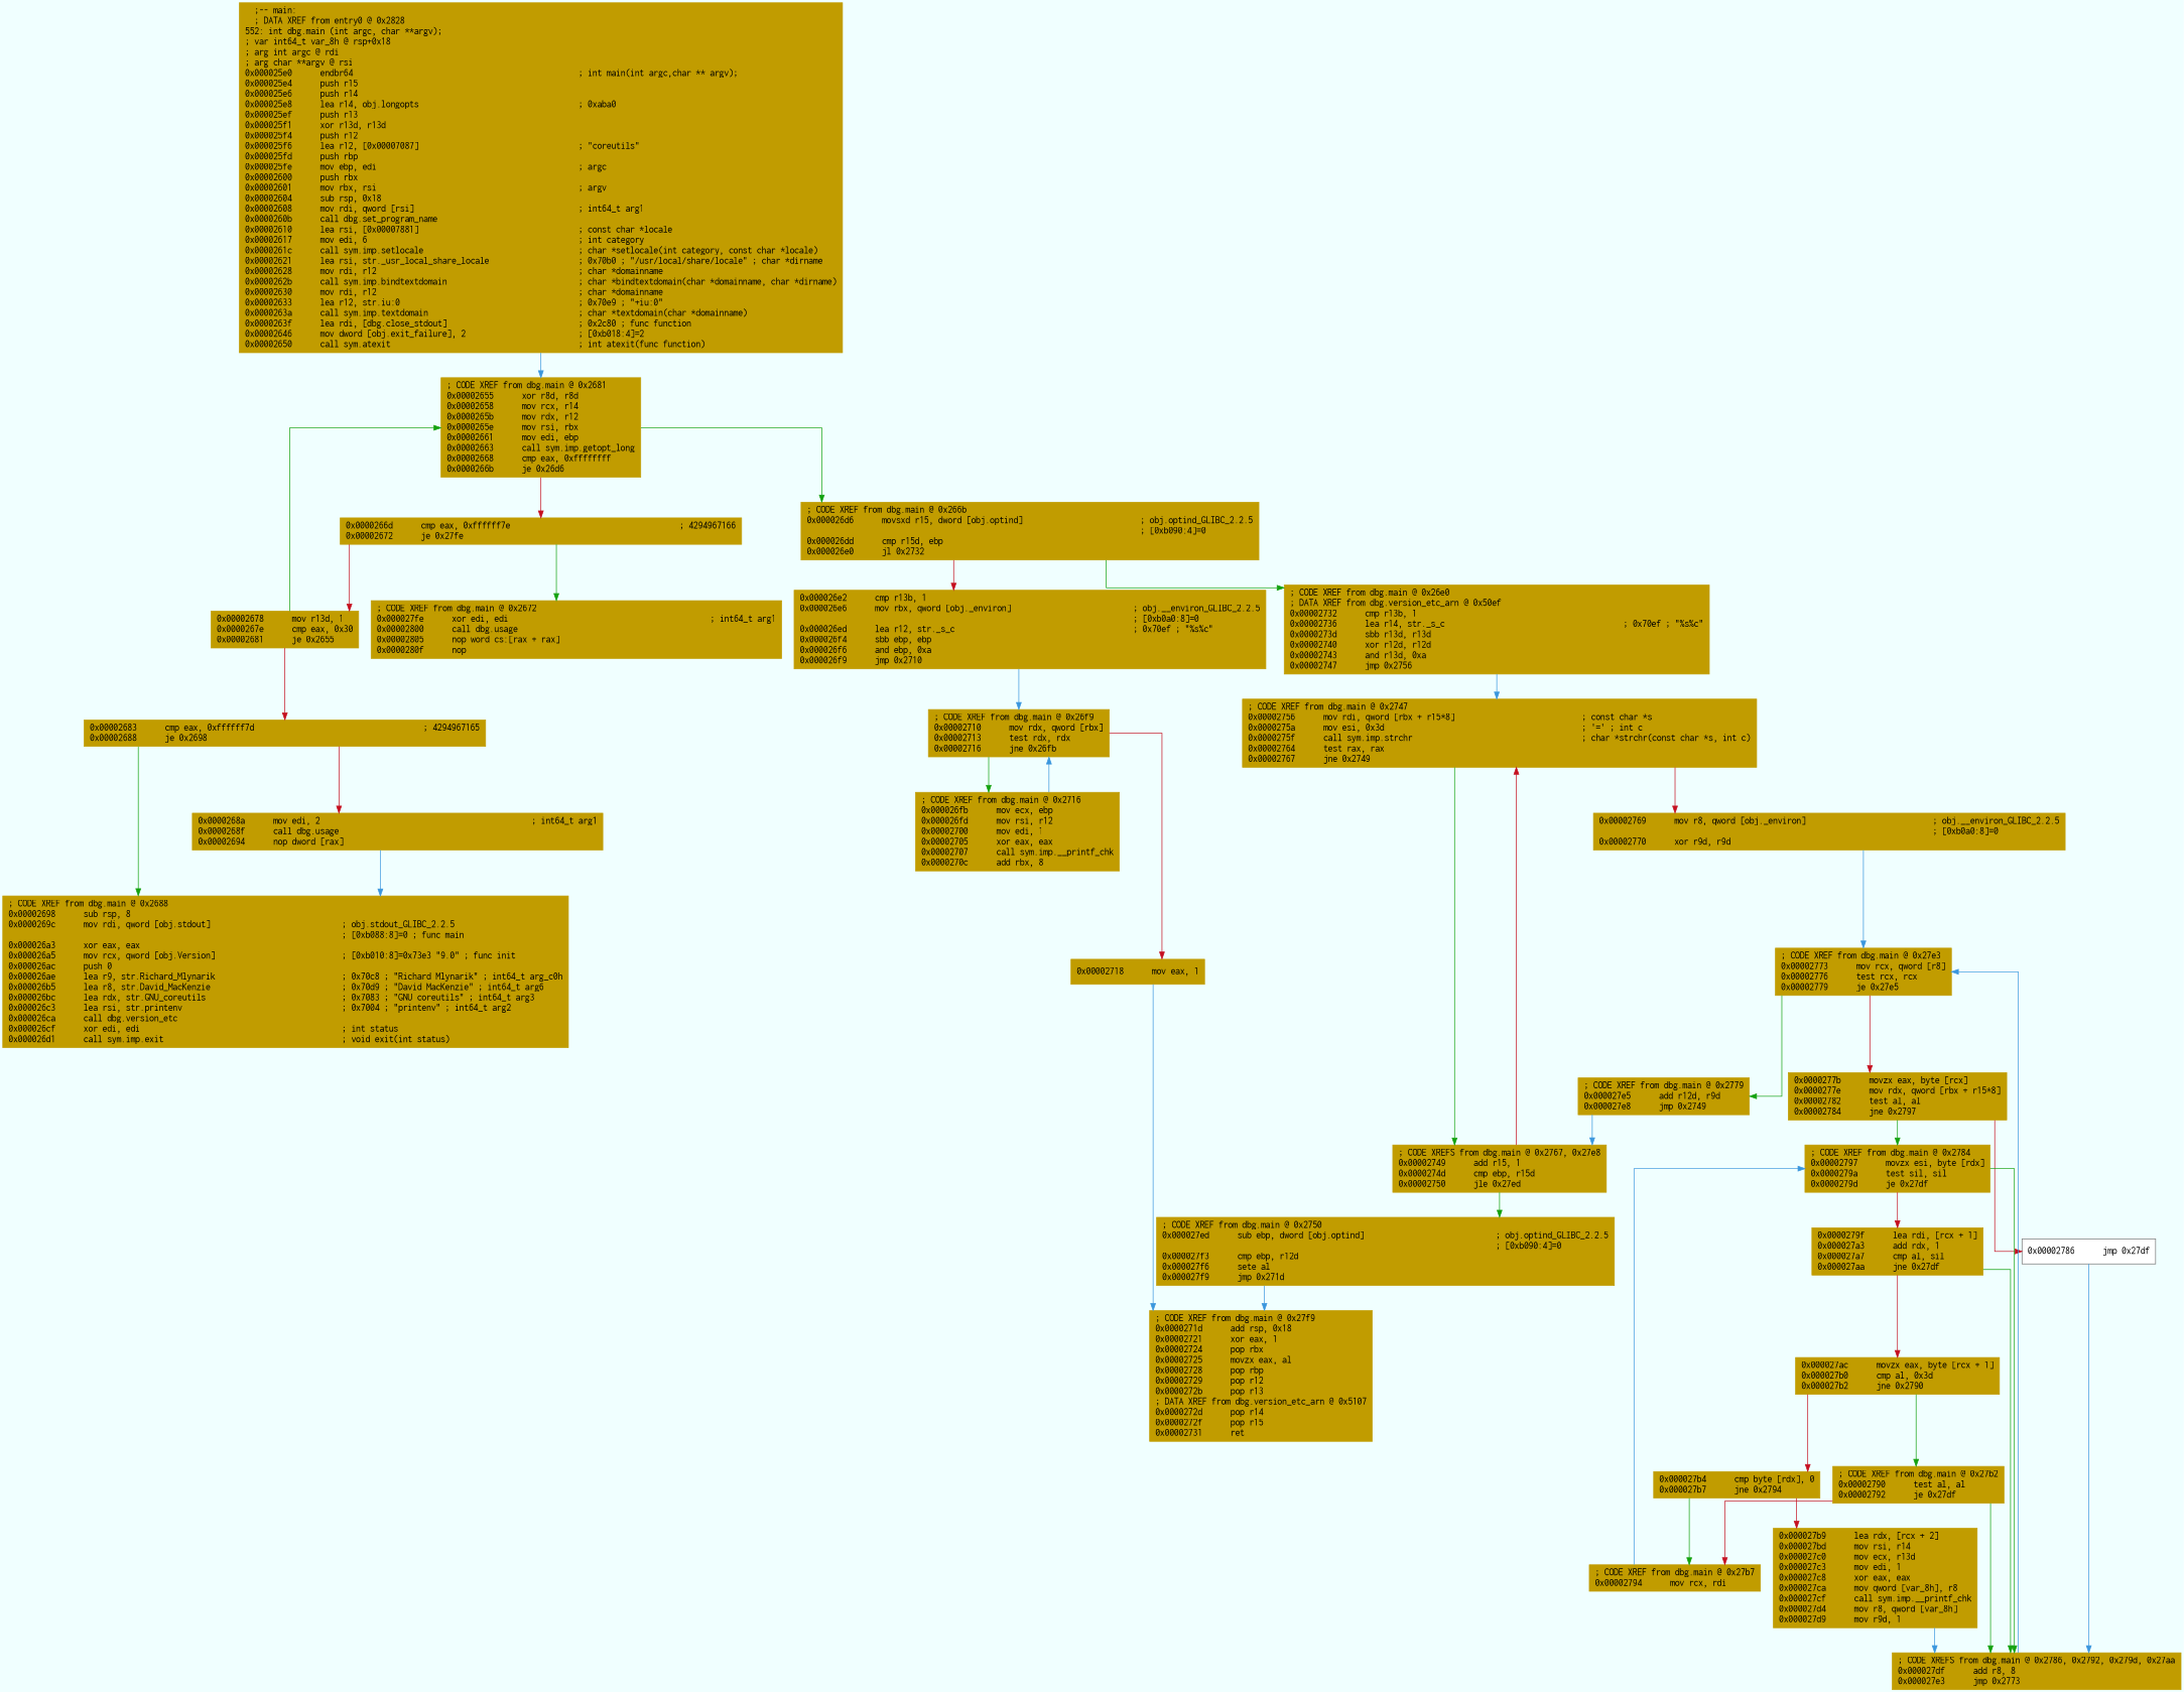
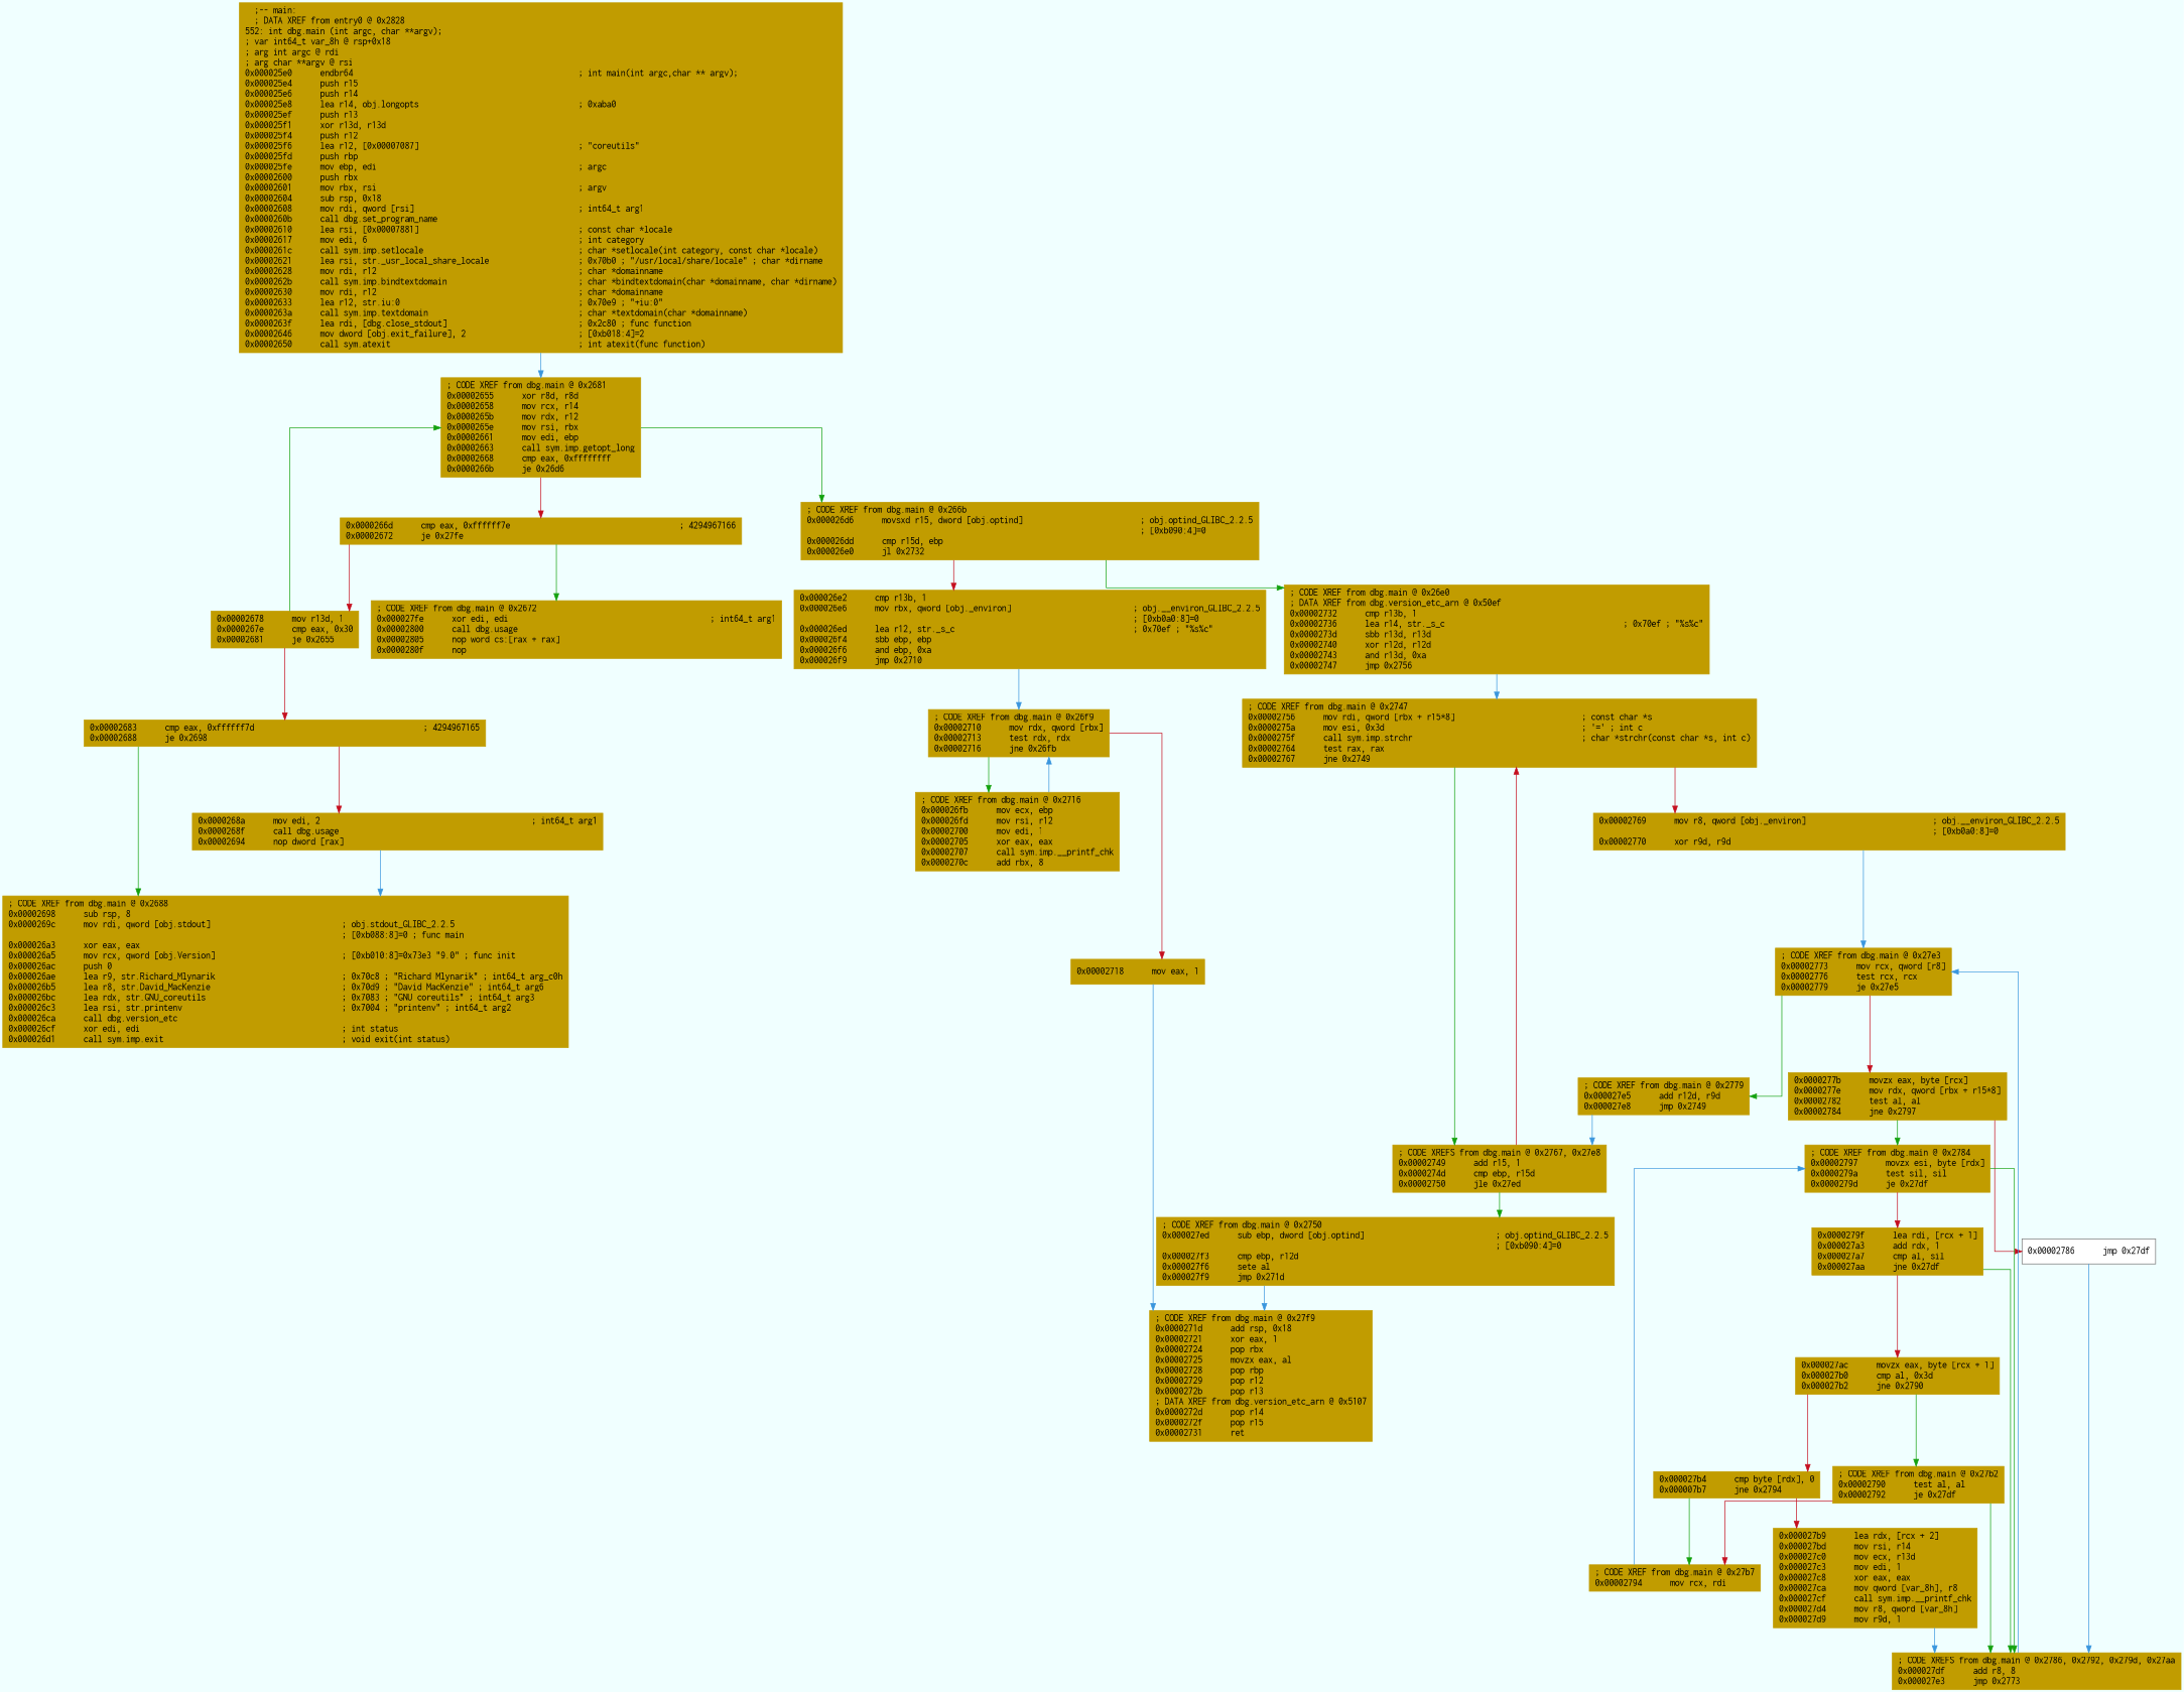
  digraph {
    bgcolor=azure
    fontname=Courier
    fontsize=8
    splines=ortho
    node [color="#c19c00" fillcolor="#c19c00" fontname=Courier shape=box style=filled]
    edge [arrowhead=normal color="#c50f1f"]
    n1 [label="  ;-- main:\l  ; DATA XREF from entry0 @ 0x2828\l552: int dbg.main (int argc, char **argv);\l; var int64_t var_8h @ rsp+0x18\l; arg int argc @ rdi\l; arg char **argv @ rsi\l0x000025e0      endbr64                                                ; int main(int argc,char ** argv);\l0x000025e4      push r15\l0x000025e6      push r14\l0x000025e8      lea r14, obj.longopts                                  ; 0xaba0\l0x000025ef      push r13\l0x000025f1      xor r13d, r13d\l0x000025f4      push r12\l0x000025f6      lea r12, [0x00007087]                                  ; \"coreutils\"\l0x000025fd      push rbp\l0x000025fe      mov ebp, edi                                           ; argc\l0x00002600      push rbx\l0x00002601      mov rbx, rsi                                           ; argv\l0x00002604      sub rsp, 0x18\l0x00002608      mov rdi, qword [rsi]                                   ; int64_t arg1\l0x0000260b      call dbg.set_program_name\l0x00002610      lea rsi, [0x00007881]                                  ; const char *locale\l0x00002617      mov edi, 6                                             ; int category\l0x0000261c      call sym.imp.setlocale                                 ; char *setlocale(int category, const char *locale)\l0x00002621      lea rsi, str._usr_local_share_locale                   ; 0x70b0 ; \"/usr/local/share/locale\" ; char *dirname\l0x00002628      mov rdi, r12                                           ; char *domainname\l0x0000262b      call sym.imp.bindtextdomain                            ; char *bindtextdomain(char *domainname, char *dirname)\l0x00002630      mov rdi, r12                                           ; char *domainname\l0x00002633      lea r12, str.iu:0                                      ; 0x70e9 ; \"+iu:0\"\l0x0000263a      call sym.imp.textdomain                                ; char *textdomain(char *domainname)\l0x0000263f      lea rdi, [dbg.close_stdout]                            ; 0x2c80 ; func function\l0x00002646      mov dword [obj.exit_failure], 2                        ; [0xb018:4]=2\l0x00002650      call sym.atexit                                        ; int atexit(func function)\l"]
    n2 [label="; CODE XREF from dbg.main @ 0x2681\l0x00002655      xor r8d, r8d\l0x00002658      mov rcx, r14\l0x0000265b      mov rdx, r12\l0x0000265e      mov rsi, rbx\l0x00002661      mov edi, ebp\l0x00002663      call sym.imp.getopt_long\l0x00002668      cmp eax, 0xffffffff\l0x0000266b      je 0x26d6\l"]
    n3 [label="0x0000266d      cmp eax, 0xffffff7e                                    ; 4294967166\l0x00002672      je 0x27fe\l"]
    n4 [label="; CODE XREF from dbg.main @ 0x266b\l0x000026d6      movsxd r15, dword [obj.optind]                         ; obj.optind_GLIBC_2.2.5\l                                                                       ; [0xb090:4]=0\l0x000026dd      cmp r15d, ebp\l0x000026e0      jl 0x2732\l"]
    n5 [label="0x00002678      mov r13d, 1\l0x0000267e      cmp eax, 0x30\l0x00002681      je 0x2655\l"]
    n6 [label="; CODE XREF from dbg.main @ 0x2672\l0x000027fe      xor edi, edi                                           ; int64_t arg1\l0x00002800      call dbg.usage\l0x00002805      nop word cs:[rax + rax]\l0x0000280f      nop\l"]
    n7 [label="0x00002683      cmp eax, 0xffffff7d                                    ; 4294967165\l0x00002688      je 0x2698\l"]
    n8 [label="0x0000268a      mov edi, 2                                             ; int64_t arg1\l0x0000268f      call dbg.usage\l0x00002694      nop dword [rax]\l"]
    n9 [label="; CODE XREF from dbg.main @ 0x2688\l0x00002698      sub rsp, 8\l0x0000269c      mov rdi, qword [obj.stdout]                            ; obj.stdout_GLIBC_2.2.5\l                                                                       ; [0xb088:8]=0 ; func main\l0x000026a3      xor eax, eax\l0x000026a5      mov rcx, qword [obj.Version]                           ; [0xb010:8]=0x73e3 \"9.0\" ; func init\l0x000026ac      push 0\l0x000026ae      lea r9, str.Richard_Mlynarik                           ; 0x70c8 ; \"Richard Mlynarik\" ; int64_t arg_c0h\l0x000026b5      lea r8, str.David_MacKenzie                            ; 0x70d9 ; \"David MacKenzie\" ; int64_t arg6\l0x000026bc      lea rdx, str.GNU_coreutils                             ; 0x7083 ; \"GNU coreutils\" ; int64_t arg3\l0x000026c3      lea rsi, str.printenv                                  ; 0x7004 ; \"printenv\" ; int64_t arg2\l0x000026ca      call dbg.version_etc\l0x000026cf      xor edi, edi                                           ; int status\l0x000026d1      call sym.imp.exit                                      ; void exit(int status)\l"]
    n10 [label="0x000026e2      cmp r13b, 1\l0x000026e6      mov rbx, qword [obj._environ]                          ; obj.__environ_GLIBC_2.2.5\l                                                                       ; [0xb0a0:8]=0\l0x000026ed      lea r12, str._s_c                                      ; 0x70ef ; \"%s%c\"\l0x000026f4      sbb ebp, ebp\l0x000026f6      and ebp, 0xa\l0x000026f9      jmp 0x2710\l"]
    n11 [label="; CODE XREF from dbg.main @ 0x26e0\l; DATA XREF from dbg.version_etc_arn @ 0x50ef\l0x00002732      cmp r13b, 1\l0x00002736      lea r14, str._s_c                                      ; 0x70ef ; \"%s%c\"\l0x0000273d      sbb r13d, r13d\l0x00002740      xor r12d, r12d\l0x00002743      and r13d, 0xa\l0x00002747      jmp 0x2756\l"]
    n12 [label="; CODE XREF from dbg.main @ 0x26f9\l0x00002710      mov rdx, qword [rbx]\l0x00002713      test rdx, rdx\l0x00002716      jne 0x26fb\l"]
    n13 [label="; CODE XREF from dbg.main @ 0x2716\l0x000026fb      mov ecx, ebp\l0x000026fd      mov rsi, r12\l0x00002700      mov edi, 1\l0x00002705      xor eax, eax\l0x00002707      call sym.imp.__printf_chk\l0x0000270c      add rbx, 8\l"]
    n14 [label="0x00002718      mov eax, 1\l"]
    n15 [label="; CODE XREF from dbg.main @ 0x27f9\l0x0000271d      add rsp, 0x18\l0x00002721      xor eax, 1\l0x00002724      pop rbx\l0x00002725      movzx eax, al\l0x00002728      pop rbp\l0x00002729      pop r12\l0x0000272b      pop r13\l; DATA XREF from dbg.version_etc_arn @ 0x5107\l0x0000272d      pop r14\l0x0000272f      pop r15\l0x00002731      ret\l"]
    n16 [label="; CODE XREF from dbg.main @ 0x2747\l0x00002756      mov rdi, qword [rbx + r15*8]                           ; const char *s\l0x0000275a      mov esi, 0x3d                                          ; '=' ; int c\l0x0000275f      call sym.imp.strchr                                    ; char *strchr(const char *s, int c)\l0x00002764      test rax, rax\l0x00002767      jne 0x2749\l"]
    n17 [label="; CODE XREFS from dbg.main @ 0x2767, 0x27e8\l0x00002749      add r15, 1\l0x0000274d      cmp ebp, r15d\l0x00002750      jle 0x27ed\l"]
    n18 [label="; CODE XREF from dbg.main @ 0x2750\l0x000027ed      sub ebp, dword [obj.optind]                            ; obj.optind_GLIBC_2.2.5\l                                                                       ; [0xb090:4]=0\l0x000027f3      cmp ebp, r12d\l0x000027f6      sete al\l0x000027f9      jmp 0x271d\l"]
    n19 [label="0x00002769      mov r8, qword [obj._environ]                           ; obj.__environ_GLIBC_2.2.5\l                                                                       ; [0xb0a0:8]=0\l0x00002770      xor r9d, r9d\l"]
    n20 [label="; CODE XREF from dbg.main @ 0x27e3\l0x00002773      mov rcx, qword [r8]\l0x00002776      test rcx, rcx\l0x00002779      je 0x27e5\l"]
    n21 [label="0x0000277b      movzx eax, byte [rcx]\l0x0000277e      mov rdx, qword [rbx + r15*8]\l0x00002782      test al, al\l0x00002784      jne 0x2797\l"]
    n22 [label="; CODE XREF from dbg.main @ 0x2779\l0x000027e5      add r12d, r9d\l0x000027e8      jmp 0x2749\l"]
    n23 [color="#767676" fillcolor=white label="0x00002786      jmp 0x27df\l"]
    n24 [label="; CODE XREF from dbg.main @ 0x2784\l0x00002797      movzx esi, byte [rdx]\l0x0000279a      test sil, sil\l0x0000279d      je 0x27df\l"]
    n25 [label="; CODE XREFS from dbg.main @ 0x2786, 0x2792, 0x279d, 0x27aa\l0x000027df      add r8, 8\l0x000027e3      jmp 0x2773\l"]
    n26 [label="; CODE XREF from dbg.main @ 0x27b2\l0x00002790      test al, al\l0x00002792      je 0x27df\l"]
    n27 [label="; CODE XREF from dbg.main @ 0x27b7\l0x00002794      mov rcx, rdi\l"]
    n28 [label="0x0000279f      lea rdi, [rcx + 1]\l0x000027a3      add rdx, 1\l0x000027a7      cmp al, sil\l0x000027aa      jne 0x27df\l"]
    n29 [label="0x000027ac      movzx eax, byte [rcx + 1]\l0x000027b0      cmp al, 0x3d\l0x000027b2      jne 0x2790\l"]
-   n30 [label="0x000027b4      cmp byte [rdx], 0\l0x000027b7      jne 0x2794\l"]
+   n30 [label="0x000027b4      cmp byte [rdx], 0\l0x000007b7      jne 0x2794\l"]
    n31 [label="0x000027b9      lea rdx, [rcx + 2]\l0x000027bd      mov rsi, r14\l0x000027c0      mov ecx, r13d\l0x000027c3      mov edi, 1\l0x000027c8      xor eax, eax\l0x000027ca      mov qword [var_8h], r8\l0x000027cf      call sym.imp.__printf_chk\l0x000027d4      mov r8, qword [var_8h]\l0x000027d9      mov r9d, 1\l"]
    n1 -> n2 [color="#3a96dd"]
    n2 -> n3
    n2 -> n4 [color="#13a10e"]
    n3 -> n5
    n3 -> n6 [color="#13a10e"]
    n4 -> n10
    n4 -> n11 [color="#13a10e"]
    n5 -> n2 [color="#13a10e"]
    n5 -> n7
    n7 -> n8
    n7 -> n9 [color="#13a10e"]
    n8 -> n9 [color="#3a96dd"]
    n10 -> n12 [color="#3a96dd"]
    n11 -> n16 [color="#3a96dd"]
    n12 -> n13 [color="#13a10e"]
    n12 -> n14
    n13 -> n12 [color="#3a96dd"]
    n14 -> n15 [color="#3a96dd"]
    n16 -> n17 [color="#13a10e"]
    n16 -> n19
    n17 -> n16
    n17 -> n18 [color="#13a10e"]
    n18 -> n15 [color="#3a96dd"]
    n19 -> n20 [color="#3a96dd"]
    n20 -> n21
    n20 -> n22 [color="#13a10e"]
    n21 -> n23
    n21 -> n24 [color="#13a10e"]
    n22 -> n17 [color="#3a96dd"]
    n23 -> n25 [color="#3a96dd"]
    n24 -> n25 [color="#13a10e"]
    n24 -> n28
    n25 -> n20 [color="#3a96dd"]
    n26 -> n25 [color="#13a10e"]
    n26 -> n27
    n27 -> n24 [color="#3a96dd"]
    n28 -> n25 [color="#13a10e"]
    n28 -> n29
    n29 -> n26 [color="#13a10e"]
    n29 -> n30
    n30 -> n27 [color="#13a10e"]
    n30 -> n31
    n31 -> n25 [color="#3a96dd"]
  }
